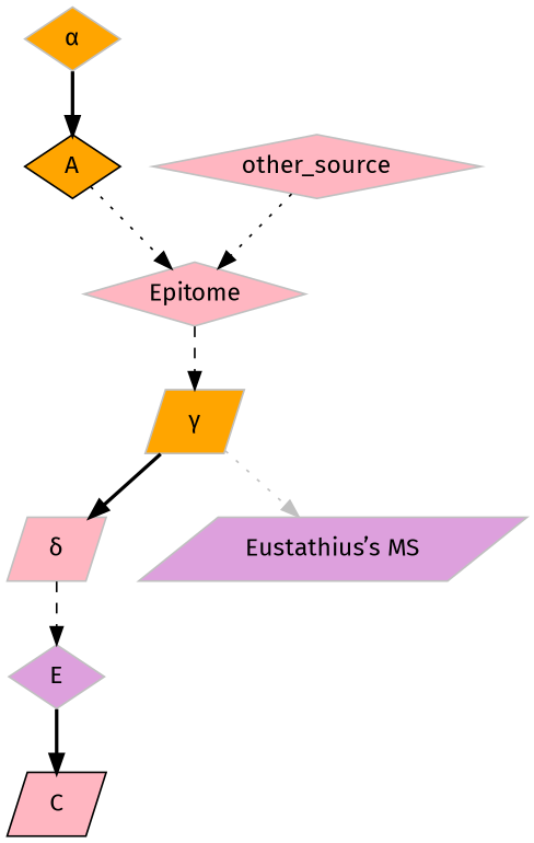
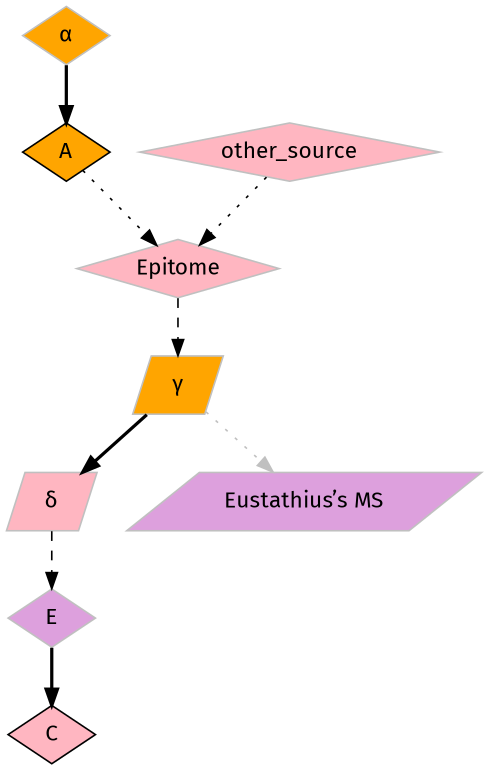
  digraph {
    fontname="Fira Sans"
    node [color=grey fillcolor=lightpink fontname="Fira Sans" shape=diamond style=filled]
    edge [fontname="Fira Sans" style=bold]
    n1 [fillcolor=orange label="α"]
    A [fillcolor=orange color=""]
    n3 [label=Epitome]
    n4 [fillcolor=orange label="γ" shape=parallelogram]
    n5 [label="δ" shape=parallelogram]
    n6 [fillcolor=plum label="Eustathius’s MS" shape=parallelogram]
    other_source
    E [fillcolor=plum]
-   C [shape=parallelogram color=""]
+   C [color=""]
    n1 -> A
    A -> n3 [style=dotted]
    n3 -> n4 [style=dashed]
    n4 -> n5
    n4 -> n6 [color=grey style=dotted]
    n5 -> E [style=dashed]
    other_source -> n3 [style=dotted]
    E -> C
  }
